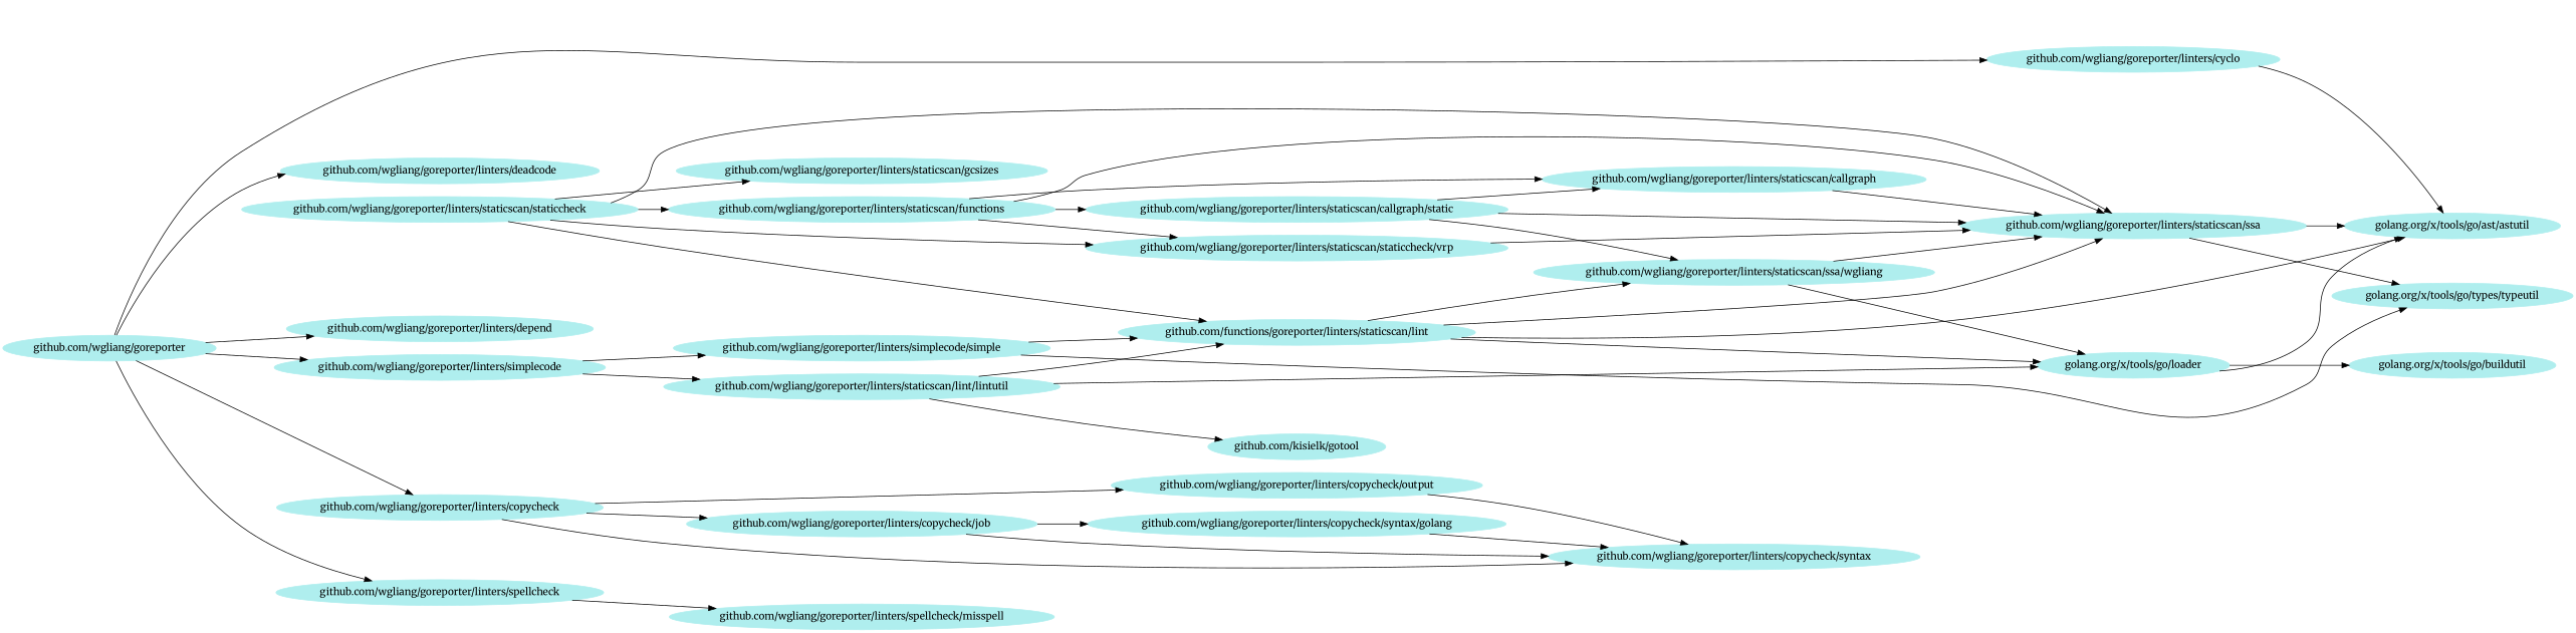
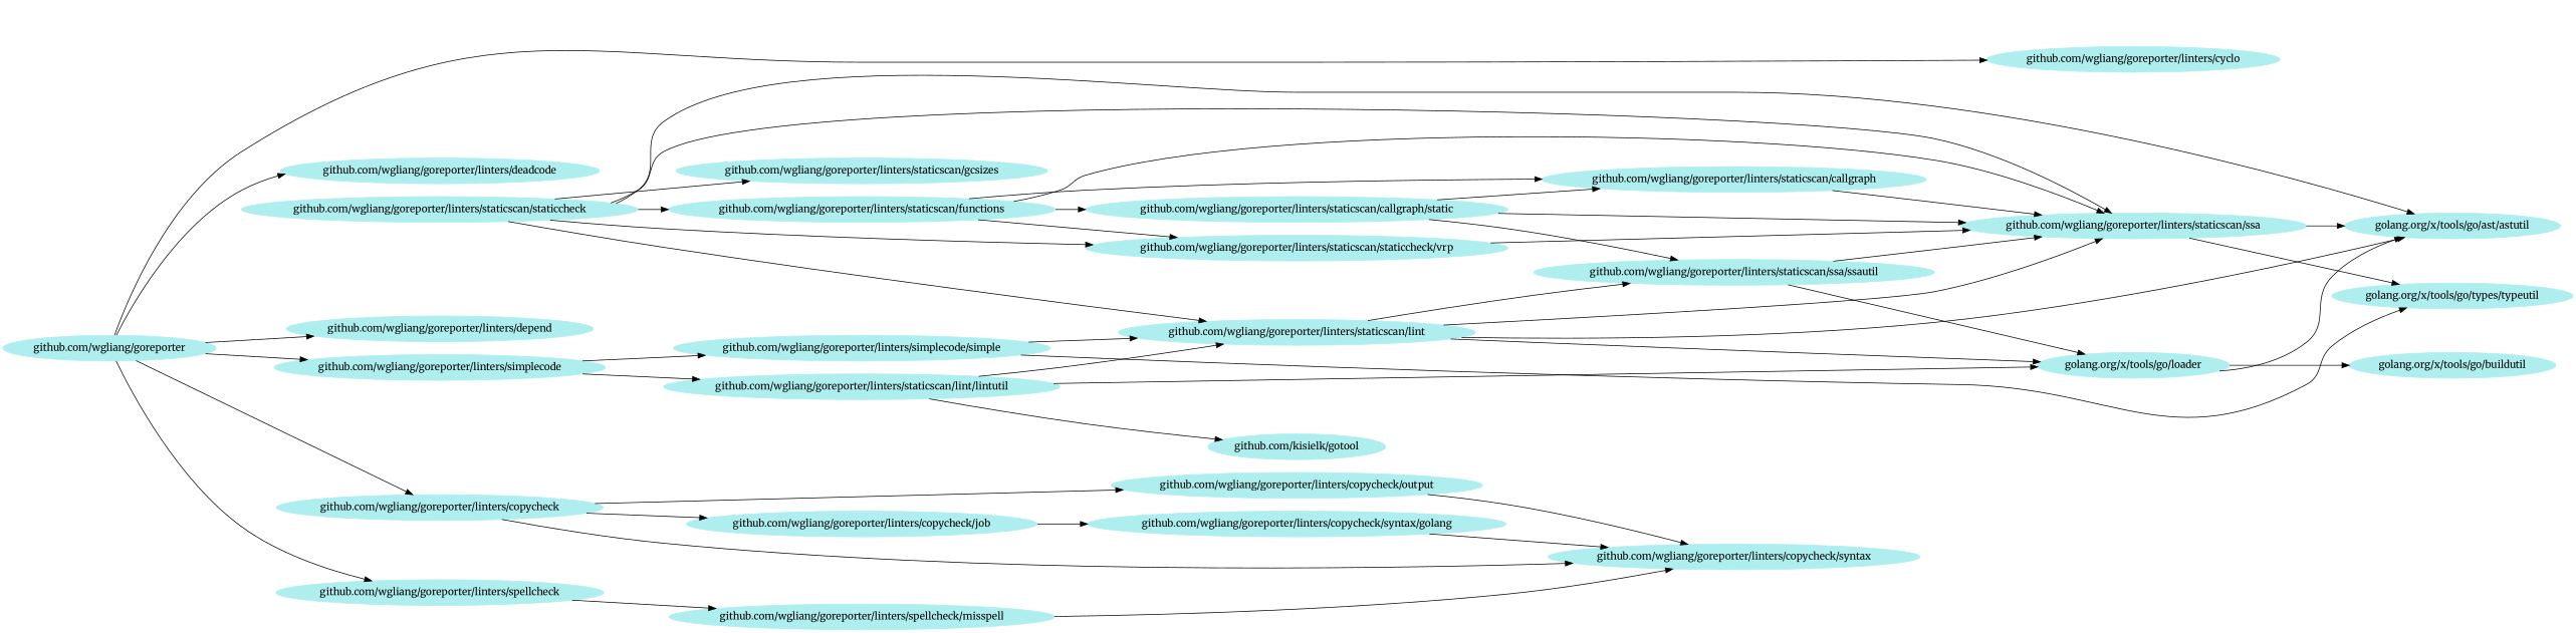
  digraph {
    fontname=Merriweather
    rankdir=LR
    node [color=paleturquoise fontname=Merriweather style=filled]
    edge [fontname=Merriweather]
    n1 [label="github.com/wgliang/goreporter/linters/copycheck"]
    n2 [label="github.com/wgliang/goreporter/linters/copycheck/job"]
    n3 [label="github.com/wgliang/goreporter/linters/copycheck/output"]
    n4 [label="github.com/wgliang/goreporter/linters/copycheck/syntax"]
    n5 [label="github.com/wgliang/goreporter/linters/copycheck/syntax/golang"]
    n6 [label="golang.org/x/tools/go/ast/astutil"]
    n7 [label="github.com/wgliang/goreporter/linters/spellcheck"]
    n8 [label="github.com/wgliang/goreporter/linters/spellcheck/misspell"]
    n9 [label="github.com/wgliang/goreporter/linters/simplecode/simple"]
-   n10 [label="github.com/functions/goreporter/linters/staticscan/lint"]
+   n10 [label="github.com/wgliang/goreporter/linters/staticscan/lint"]
    n11 [label="golang.org/x/tools/go/types/typeutil"]
    n12 [label="github.com/wgliang/goreporter/linters/staticscan/ssa"]
-   n13 [label="github.com/wgliang/goreporter/linters/staticscan/ssa/wgliang"]
+   n13 [label="github.com/wgliang/goreporter/linters/staticscan/ssa/ssautil"]
    n14 [label="golang.org/x/tools/go/loader"]
    n15 [label="golang.org/x/tools/go/buildutil"]
    n16 [label="github.com/wgliang/goreporter"]
    n17 [label="github.com/wgliang/goreporter/linters/cyclo"]
    n18 [label="github.com/wgliang/goreporter/linters/deadcode"]
    n19 [label="github.com/wgliang/goreporter/linters/depend"]
    n20 [label="github.com/wgliang/goreporter/linters/simplecode"]
    n21 [label="github.com/wgliang/goreporter/linters/staticscan/lint/lintutil"]
    n22 [label="github.com/kisielk/gotool"]
    n23 [label="github.com/wgliang/goreporter/linters/staticscan/staticcheck"]
    n24 [label="github.com/wgliang/goreporter/linters/staticscan/gcsizes"]
    n25 [label="github.com/wgliang/goreporter/linters/staticscan/functions"]
    n26 [label="github.com/wgliang/goreporter/linters/staticscan/staticcheck/vrp"]
    n27 [label="github.com/wgliang/goreporter/linters/staticscan/callgraph/static"]
    n28 [label="github.com/wgliang/goreporter/linters/staticscan/callgraph"]
    n1 -> n2
    n1 -> n3
    n1 -> n4
-   n2 -> n4
+   n8 -> n4
    n2 -> n5
    n3 -> n4
    n5 -> n4
    n7 -> n8
    n9 -> n10
    n9 -> n11
    n10 -> n6
    n10 -> n12
    n10 -> n13
    n10 -> n14
    n12 -> n6
    n12 -> n11
    n13 -> n12
    n13 -> n14
    n14 -> n6
    n14 -> n15
    n16 -> n1
    n16 -> n7
    n16 -> n17
    n16 -> n18
    n16 -> n19
    n16 -> n20
    n20 -> n9
    n20 -> n21
    n21 -> n10
    n21 -> n14
    n21 -> n22
-   n17 -> n6
+   n23 -> n6
    n23 -> n10
    n23 -> n12
    n23 -> n24
    n23 -> n25
    n23 -> n26
    n25 -> n12
    n25 -> n26
    n25 -> n27
    n25 -> n28
    n26 -> n12
    n27 -> n12
    n27 -> n13
    n27 -> n28
    n28 -> n12
  }
